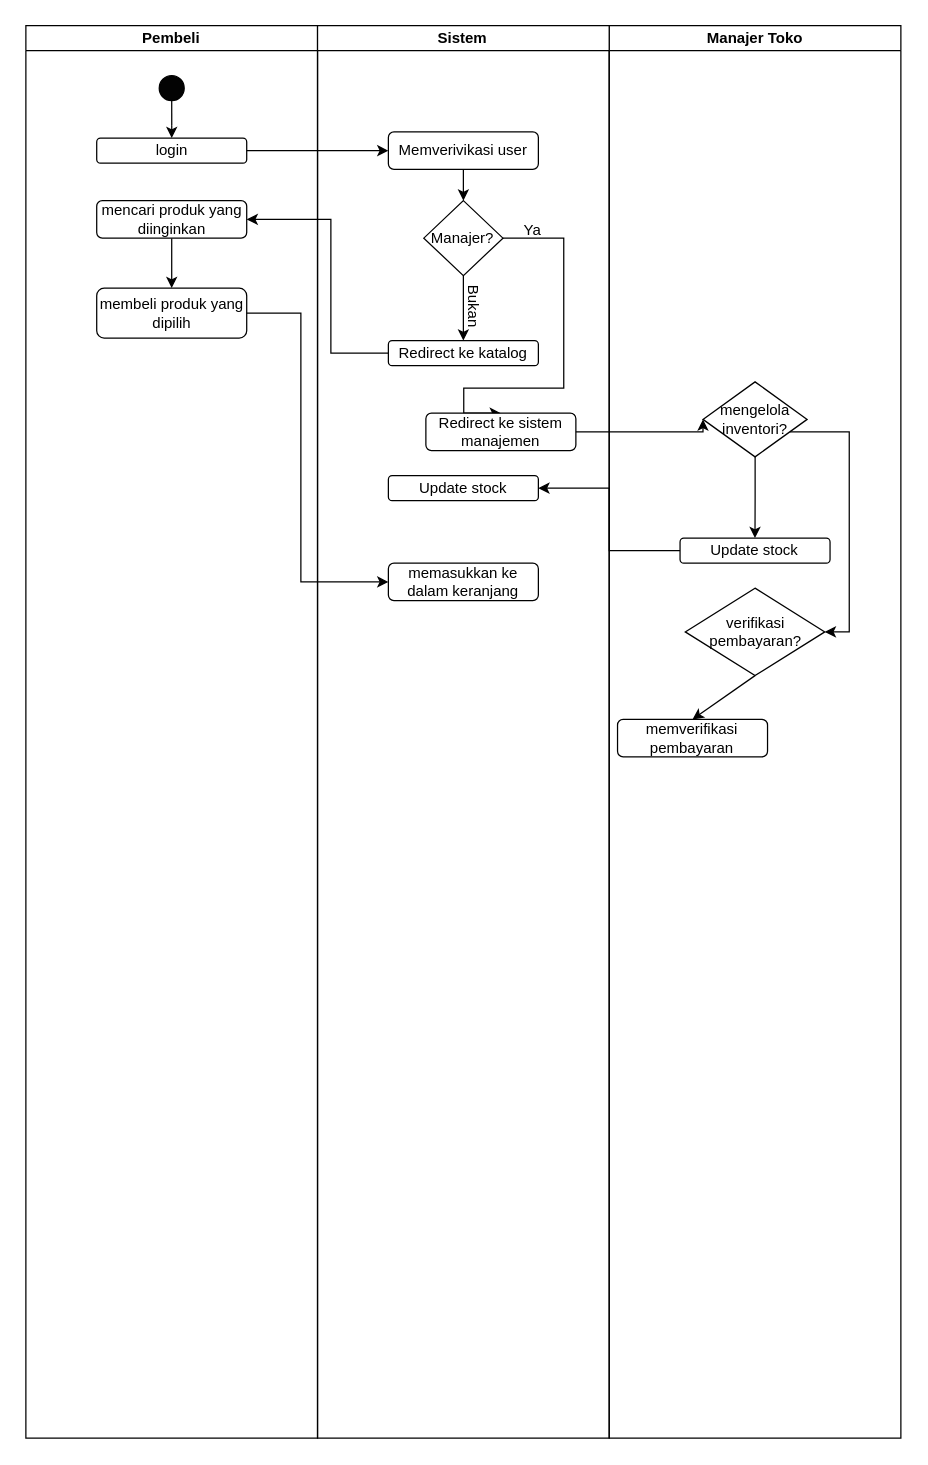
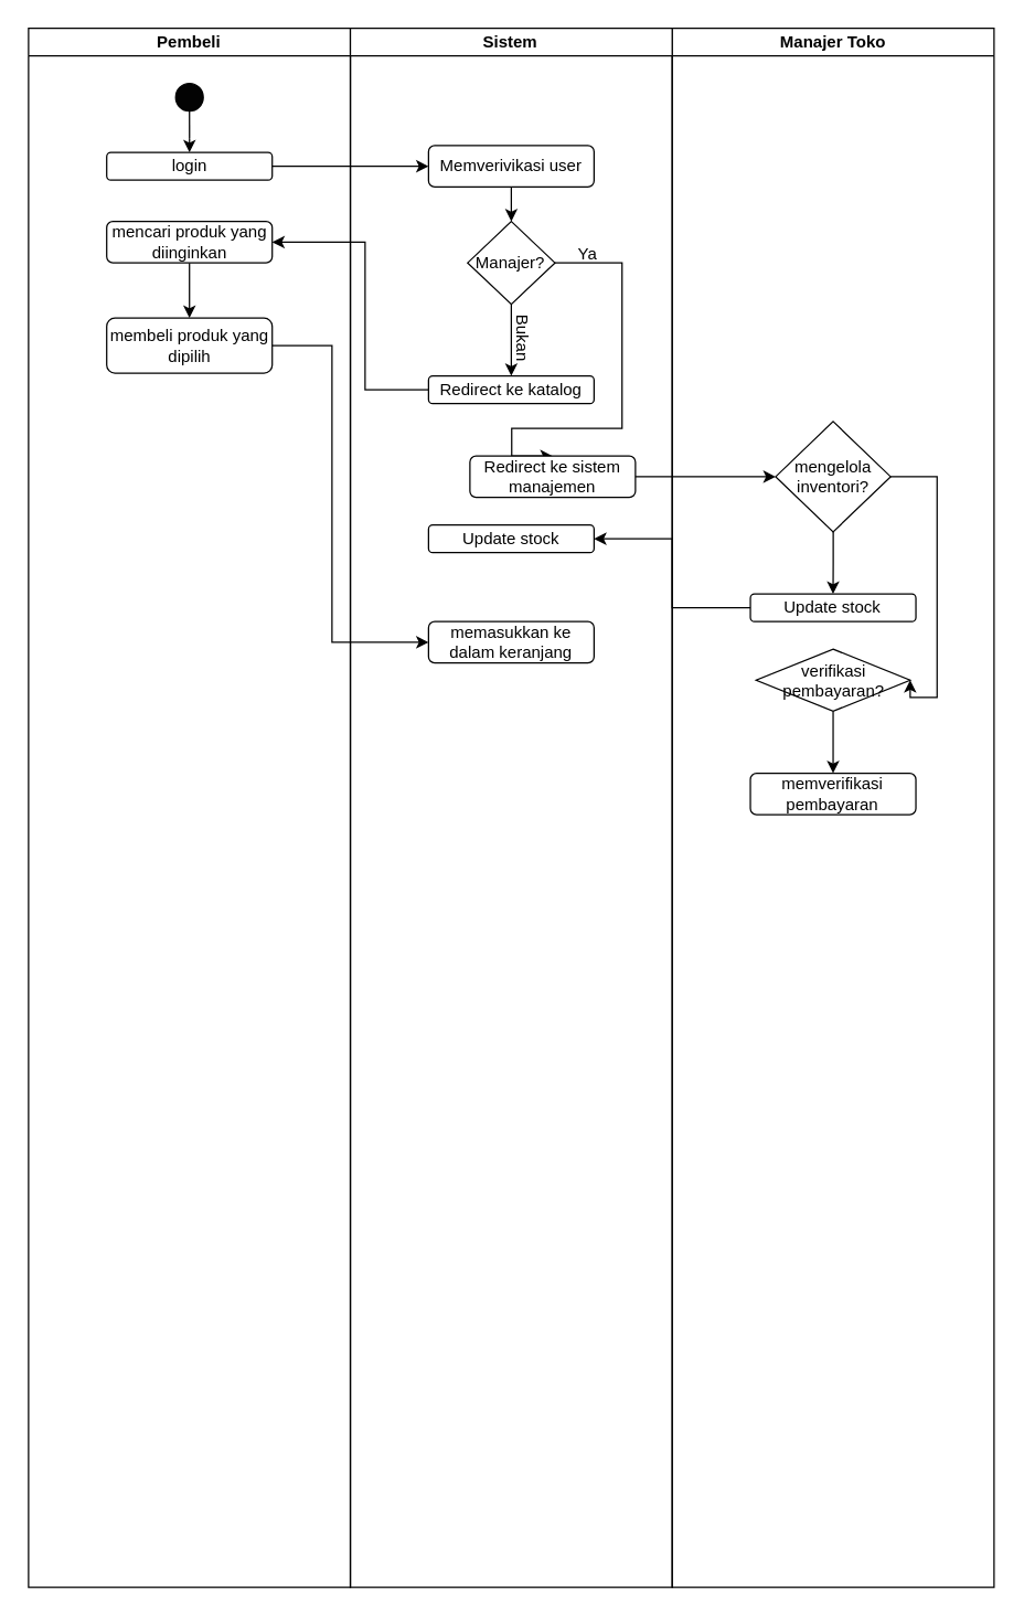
  <mxCell id="0" />
  <mxCell id="1" parent="0" />
  <mxCell id="2" value="" style="group" vertex="1" connectable="0" parent="1"><mxGeometry x="20" y="20" width="700" height="1130" as="geometry" /></mxCell>
  <mxCell id="3" value="Manajer Toko" style="swimlane;startSize=20;whiteSpace=wrap;html=1;" vertex="1" parent="2"><mxGeometry x="466.67" width="233.33" height="1130" as="geometry" /></mxCell>
  <mxCell id="4" value="" style="edgeStyle=orthogonalEdgeStyle;rounded=0;orthogonalLoop=1;jettySize=auto;html=1;" edge="1" parent="3" source="6" target="7"><mxGeometry relative="1" as="geometry" /></mxCell>
  <mxCell id="5" style="edgeStyle=orthogonalEdgeStyle;rounded=0;orthogonalLoop=1;jettySize=auto;html=1;entryX=1;entryY=0.5;entryDx=0;entryDy=0;" edge="1" parent="3" source="6" target="8"><mxGeometry relative="1" as="geometry"><Array as="points"><mxPoint x="192" y="325" /><mxPoint x="192" y="485" /></Array></mxGeometry></mxCell>
- <mxCell id="6" value="mengelola inventori?" style="rhombus;whiteSpace=wrap;html=1;" vertex="1" parent="3"><mxGeometry x="75" y="285" width="83.34" height="60" as="geometry" /></mxCell>
+ <mxCell id="6" value="mengelola inventori?" style="rhombus;whiteSpace=wrap;html=1;" vertex="1" parent="3"><mxGeometry x="75" y="285" width="83.34" height="80" as="geometry" /></mxCell>
  <mxCell id="7" value="Update stock" style="rounded=1;whiteSpace=wrap;html=1;" vertex="1" parent="3"><mxGeometry x="56.67" y="410" width="120" height="20" as="geometry" /></mxCell>
- <mxCell id="8" value="verifikasi pembayaran?" style="rhombus;whiteSpace=wrap;html=1;" vertex="1" parent="3"><mxGeometry x="60.83" y="450" width="111.66" height="70" as="geometry" /></mxCell>
- <mxCell id="9" value="memverifikasi pembayaran" style="rounded=1;whiteSpace=wrap;html=1;" vertex="1" parent="3"><mxGeometry x="6.66" y="555" width="120" height="30" as="geometry" /></mxCell>
+ <mxCell id="8" value="verifikasi pembayaran?" style="rhombus;whiteSpace=wrap;html=1;" vertex="1" parent="3"><mxGeometry x="60.83" y="450" width="111.66" height="45" as="geometry" /></mxCell>
+ <mxCell id="9" value="memverifikasi pembayaran" style="rounded=1;whiteSpace=wrap;html=1;" vertex="1" parent="3"><mxGeometry x="56.66" y="540" width="120" height="30" as="geometry" /></mxCell>
  <mxCell id="10" value="" style="endArrow=classic;html=1;rounded=0;exitX=0.5;exitY=1;exitDx=0;exitDy=0;entryX=0.5;entryY=0;entryDx=0;entryDy=0;" edge="1" parent="3" source="8" target="9"><mxGeometry width="50" height="50" relative="1" as="geometry"><mxPoint x="243.33" y="560" as="sourcePoint" /><mxPoint x="293.33" y="510" as="targetPoint" /></mxGeometry></mxCell>
  <mxCell id="11" value="Pembeli" style="swimlane;startSize=20;whiteSpace=wrap;html=1;" vertex="1" parent="2"><mxGeometry width="233.33" height="1130" as="geometry" /></mxCell>
  <mxCell id="12" value="" style="edgeStyle=orthogonalEdgeStyle;rounded=0;orthogonalLoop=1;jettySize=auto;html=1;" edge="1" parent="11" source="13" target="14"><mxGeometry relative="1" as="geometry" /></mxCell>
  <mxCell id="13" value="" style="ellipse;whiteSpace=wrap;html=1;aspect=fixed;fillColor=#030303;" vertex="1" parent="11"><mxGeometry x="106.67" y="40" width="20" height="20" as="geometry" /></mxCell>
  <mxCell id="14" value="login" style="rounded=1;whiteSpace=wrap;html=1;" vertex="1" parent="11"><mxGeometry x="56.67" y="90" width="120" height="20" as="geometry" /></mxCell>
  <mxCell id="15" value="" style="edgeStyle=orthogonalEdgeStyle;rounded=0;orthogonalLoop=1;jettySize=auto;html=1;" edge="1" parent="11" source="16" target="17"><mxGeometry relative="1" as="geometry" /></mxCell>
  <mxCell id="16" value="mencari produk yang diinginkan" style="rounded=1;whiteSpace=wrap;html=1;" vertex="1" parent="11"><mxGeometry x="56.67" y="140" width="120" height="30" as="geometry" /></mxCell>
  <mxCell id="17" value="membeli produk yang dipilih" style="rounded=1;whiteSpace=wrap;html=1;" vertex="1" parent="11"><mxGeometry x="56.67" y="210" width="120" height="40" as="geometry" /></mxCell>
  <mxCell id="18" value="Sistem" style="swimlane;startSize=20;whiteSpace=wrap;html=1;" vertex="1" parent="2"><mxGeometry x="233.33" width="233.33" height="1130" as="geometry" /></mxCell>
  <mxCell id="19" value="" style="edgeStyle=orthogonalEdgeStyle;rounded=0;orthogonalLoop=1;jettySize=auto;html=1;" edge="1" parent="18" source="20" target="23"><mxGeometry relative="1" as="geometry" /></mxCell>
  <mxCell id="20" value="Memverivikasi user" style="rounded=1;whiteSpace=wrap;html=1;" vertex="1" parent="18"><mxGeometry x="56.67" y="85" width="120" height="30" as="geometry" /></mxCell>
  <mxCell id="21" value="" style="edgeStyle=orthogonalEdgeStyle;rounded=0;orthogonalLoop=1;jettySize=auto;html=1;" edge="1" parent="18" source="23" target="24"><mxGeometry relative="1" as="geometry" /></mxCell>
  <mxCell id="22" style="edgeStyle=orthogonalEdgeStyle;rounded=0;orthogonalLoop=1;jettySize=auto;html=1;entryX=0.5;entryY=0;entryDx=0;entryDy=0;" edge="1" parent="18" source="23" target="25"><mxGeometry relative="1" as="geometry"><Array as="points"><mxPoint x="197" y="170" /><mxPoint x="197" y="290" /><mxPoint x="117" y="290" /></Array></mxGeometry></mxCell>
  <mxCell id="23" value="Manajer?" style="rhombus;whiteSpace=wrap;html=1;" vertex="1" parent="18"><mxGeometry x="85.01" y="140" width="63.33" height="60" as="geometry" /></mxCell>
  <mxCell id="24" value="Redirect ke katalog" style="rounded=1;whiteSpace=wrap;html=1;" vertex="1" parent="18"><mxGeometry x="56.67" y="252" width="120" height="20" as="geometry" /></mxCell>
  <mxCell id="25" value="Redirect ke sistem manajemen" style="rounded=1;whiteSpace=wrap;html=1;" vertex="1" parent="18"><mxGeometry x="86.67" y="310" width="120" height="30" as="geometry" /></mxCell>
  <mxCell id="26" value="Ya" style="text;html=1;align=center;verticalAlign=middle;whiteSpace=wrap;rounded=0;" vertex="1" parent="18"><mxGeometry x="167.34" y="156" width="9.33" height="16" as="geometry" /></mxCell>
  <mxCell id="27" value="Bukan" style="text;html=1;align=center;verticalAlign=middle;whiteSpace=wrap;rounded=0;rotation=90;" vertex="1" parent="18"><mxGeometry x="106.67" y="220" width="36.33" height="10" as="geometry" /></mxCell>
  <mxCell id="28" value="Update stock" style="rounded=1;whiteSpace=wrap;html=1;" vertex="1" parent="18"><mxGeometry x="56.67" y="360" width="120" height="20" as="geometry" /></mxCell>
  <mxCell id="29" value="memasukkan ke dalam keranjang" style="rounded=1;whiteSpace=wrap;html=1;" vertex="1" parent="18"><mxGeometry x="56.67" y="430" width="120" height="30" as="geometry" /></mxCell>
  <mxCell id="30" style="edgeStyle=orthogonalEdgeStyle;rounded=0;orthogonalLoop=1;jettySize=auto;html=1;exitX=0.5;exitY=1;exitDx=0;exitDy=0;" edge="1" parent="18" source="20" target="20"><mxGeometry relative="1" as="geometry" /></mxCell>
  <mxCell id="31" style="edgeStyle=orthogonalEdgeStyle;rounded=0;orthogonalLoop=1;jettySize=auto;html=1;entryX=0;entryY=0.5;entryDx=0;entryDy=0;" edge="1" parent="2" source="14" target="20"><mxGeometry relative="1" as="geometry" /></mxCell>
  <mxCell id="32" style="edgeStyle=orthogonalEdgeStyle;rounded=0;orthogonalLoop=1;jettySize=auto;html=1;entryX=1;entryY=0.5;entryDx=0;entryDy=0;" edge="1" parent="2" source="24" target="16"><mxGeometry relative="1" as="geometry"><Array as="points"><mxPoint x="244" y="262" /><mxPoint x="244" y="155" /></Array></mxGeometry></mxCell>
  <mxCell id="33" style="edgeStyle=orthogonalEdgeStyle;rounded=0;orthogonalLoop=1;jettySize=auto;html=1;entryX=0;entryY=0.5;entryDx=0;entryDy=0;" edge="1" parent="2" source="25" target="6"><mxGeometry relative="1" as="geometry"><Array as="points"><mxPoint x="480" y="325" /><mxPoint x="480" y="325" /></Array></mxGeometry></mxCell>
  <mxCell id="34" style="edgeStyle=orthogonalEdgeStyle;rounded=0;orthogonalLoop=1;jettySize=auto;html=1;entryX=1;entryY=0.5;entryDx=0;entryDy=0;" edge="1" parent="2" source="7" target="28"><mxGeometry relative="1" as="geometry" /></mxCell>
  <mxCell id="35" style="edgeStyle=orthogonalEdgeStyle;rounded=0;orthogonalLoop=1;jettySize=auto;html=1;entryX=0;entryY=0.5;entryDx=0;entryDy=0;" edge="1" parent="2" source="17" target="29"><mxGeometry relative="1" as="geometry"><Array as="points"><mxPoint x="220" y="230" /><mxPoint x="220" y="445" /></Array></mxGeometry></mxCell>
